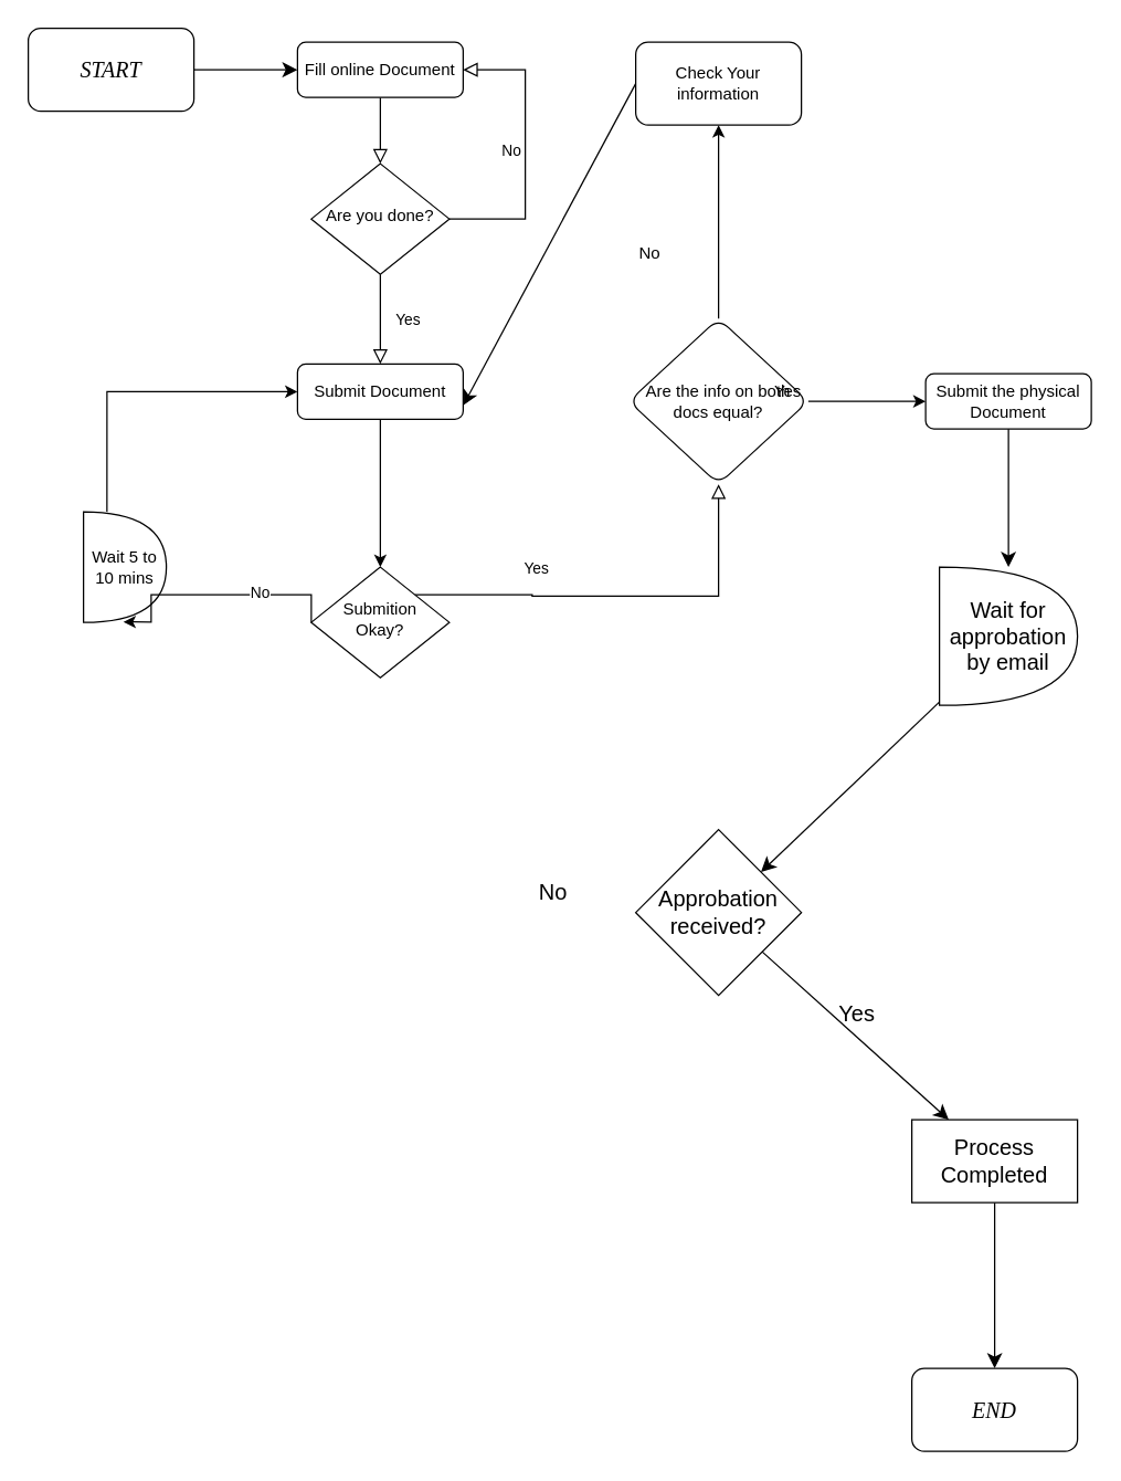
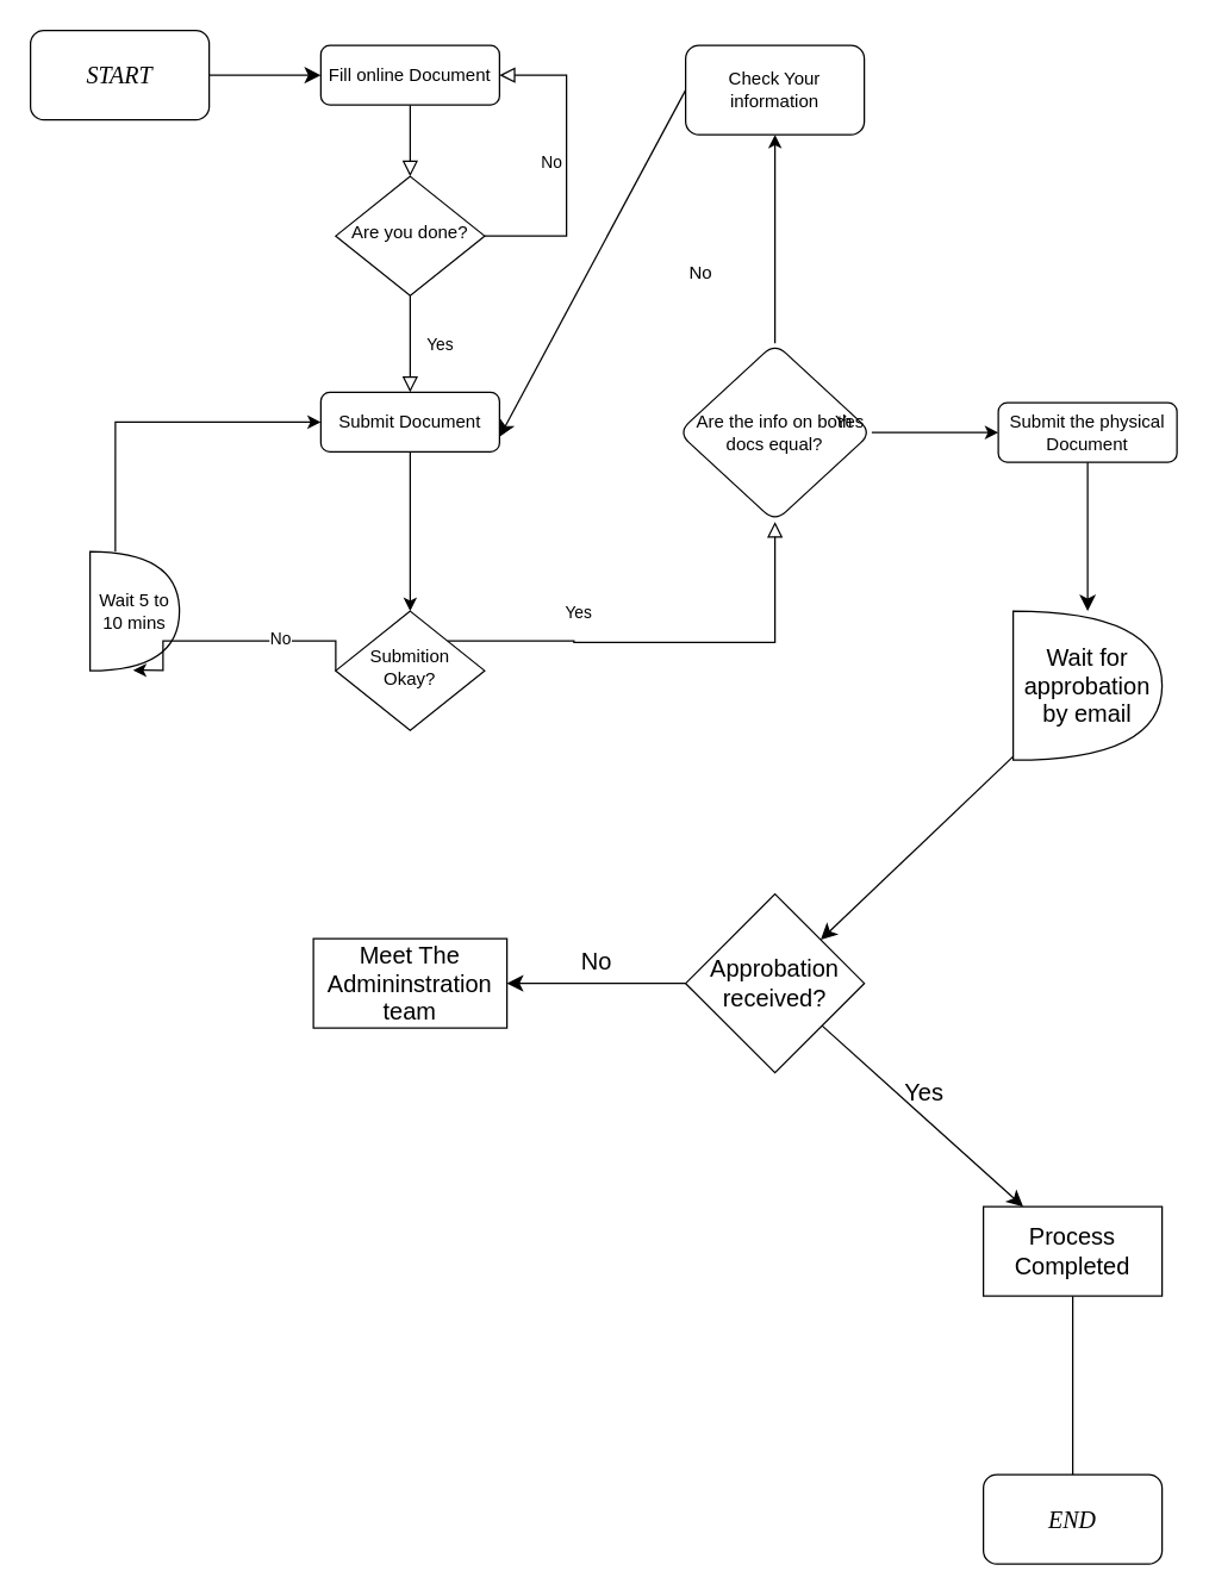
  <mxCell id="0" />
  <mxCell id="1" parent="0" />
  <mxCell id="2" value="" style="rounded=0;html=1;jettySize=auto;orthogonalLoop=1;fontSize=11;endArrow=block;endFill=0;endSize=8;strokeWidth=1;shadow=0;labelBackgroundColor=none;edgeStyle=orthogonalEdgeStyle;" parent="1" source="3" target="6" edge="1"><mxGeometry relative="1" as="geometry" /></mxCell>
  <mxCell id="3" value="Fill online Document" style="rounded=1;whiteSpace=wrap;html=1;fontSize=12;glass=0;strokeWidth=1;shadow=0;" parent="1" vertex="1"><mxGeometry x="215" y="30" width="120" height="40" as="geometry" /></mxCell>
  <mxCell id="4" value="Yes" style="rounded=0;html=1;jettySize=auto;orthogonalLoop=1;fontSize=11;endArrow=block;endFill=0;endSize=8;strokeWidth=1;shadow=0;labelBackgroundColor=none;edgeStyle=orthogonalEdgeStyle;entryX=0.5;entryY=0;entryDx=0;entryDy=0;" parent="1" source="6" target="11" edge="1"><mxGeometry y="20" relative="1" as="geometry"><mxPoint as="offset" /><Array as="points" /></mxGeometry></mxCell>
  <mxCell id="5" value="No" style="edgeStyle=orthogonalEdgeStyle;rounded=0;html=1;jettySize=auto;orthogonalLoop=1;fontSize=11;endArrow=block;endFill=0;endSize=8;strokeWidth=1;shadow=0;labelBackgroundColor=none;entryX=1;entryY=0.5;entryDx=0;entryDy=0;" parent="1" source="6" target="3" edge="1"><mxGeometry y="10" relative="1" as="geometry"><mxPoint as="offset" /><Array as="points"><mxPoint x="380" y="158" /><mxPoint x="380" y="50" /></Array></mxGeometry></mxCell>
  <mxCell id="6" value="Are you done?" style="rhombus;whiteSpace=wrap;html=1;shadow=0;fontFamily=Helvetica;fontSize=12;align=center;strokeWidth=1;spacing=6;spacingTop=-4;" parent="1" vertex="1"><mxGeometry x="225" y="118" width="100" height="80" as="geometry" /></mxCell>
  <mxCell id="7" value="Yes" style="rounded=0;html=1;jettySize=auto;orthogonalLoop=1;fontSize=11;endArrow=block;endFill=0;endSize=8;strokeWidth=1;shadow=0;labelBackgroundColor=none;edgeStyle=orthogonalEdgeStyle;entryX=0.5;entryY=1;entryDx=0;entryDy=0;entryPerimeter=0;" parent="1" source="8" target="18" edge="1"><mxGeometry x="-0.412" y="20" relative="1" as="geometry"><mxPoint as="offset" /><mxPoint x="480" y="430" as="targetPoint" /><Array as="points"><mxPoint x="385" y="430" /><mxPoint x="520" y="431" /></Array></mxGeometry></mxCell>
  <mxCell id="8" value="Submition Okay?" style="rhombus;whiteSpace=wrap;html=1;shadow=0;fontFamily=Helvetica;fontSize=12;align=center;strokeWidth=1;spacing=6;spacingTop=-4;" parent="1" vertex="1"><mxGeometry x="225" y="410" width="100" height="80" as="geometry" /></mxCell>
  <mxCell id="9" value="Submit the physical Document" style="rounded=1;whiteSpace=wrap;html=1;fontSize=12;glass=0;strokeWidth=1;shadow=0;" parent="1" vertex="1"><mxGeometry x="670" y="270" width="120" height="40" as="geometry" /></mxCell>
  <mxCell id="10" style="edgeStyle=orthogonalEdgeStyle;rounded=0;orthogonalLoop=1;jettySize=auto;html=1;exitX=0.5;exitY=1;exitDx=0;exitDy=0;entryX=0.5;entryY=0;entryDx=0;entryDy=0;" edge="1" parent="1" source="11" target="8"><mxGeometry relative="1" as="geometry" /></mxCell>
  <mxCell id="11" value="Submit Document" style="rounded=1;whiteSpace=wrap;html=1;fontSize=12;glass=0;strokeWidth=1;shadow=0;" vertex="1" parent="1"><mxGeometry x="215" y="263" width="120" height="40" as="geometry" /></mxCell>
  <mxCell id="12" value="Wait 5 to 10 mins" style="shape=or;whiteSpace=wrap;html=1;" vertex="1" parent="1"><mxGeometry x="60" y="370" width="60" height="80" as="geometry" /></mxCell>
  <mxCell id="13" style="edgeStyle=orthogonalEdgeStyle;rounded=0;orthogonalLoop=1;jettySize=auto;html=1;exitX=0;exitY=0.5;exitDx=0;exitDy=0;entryX=0.481;entryY=0.996;entryDx=0;entryDy=0;entryPerimeter=0;" edge="1" parent="1" source="8" target="12"><mxGeometry relative="1" as="geometry"><mxPoint x="80" y="391" as="targetPoint" /><Array as="points"><mxPoint x="109" y="430" /></Array></mxGeometry></mxCell>
  <mxCell id="14" value="No" style="edgeLabel;html=1;align=center;verticalAlign=middle;resizable=0;points=[];" vertex="1" connectable="0" parent="13"><mxGeometry x="-0.345" y="-2" relative="1" as="geometry"><mxPoint as="offset" /></mxGeometry></mxCell>
  <mxCell id="15" style="edgeStyle=orthogonalEdgeStyle;rounded=0;orthogonalLoop=1;jettySize=auto;html=1;exitX=0;exitY=0.5;exitDx=0;exitDy=0;entryX=0.283;entryY=0;entryDx=0;entryDy=0;entryPerimeter=0;startArrow=classic;startFill=1;endArrow=none;endFill=0;" edge="1" parent="1" source="11" target="12"><mxGeometry relative="1" as="geometry" /></mxCell>
  <mxCell id="16" value="" style="edgeStyle=orthogonalEdgeStyle;rounded=0;orthogonalLoop=1;jettySize=auto;html=1;" edge="1" parent="1" source="18"><mxGeometry relative="1" as="geometry"><mxPoint x="670" y="290" as="targetPoint" /></mxGeometry></mxCell>
  <mxCell id="17" value="" style="edgeStyle=orthogonalEdgeStyle;rounded=0;orthogonalLoop=1;jettySize=auto;html=1;" edge="1" parent="1" source="18" target="21"><mxGeometry relative="1" as="geometry" /></mxCell>
  <mxCell id="18" value="Are the info on both docs equal?" style="rhombus;whiteSpace=wrap;html=1;rounded=1;glass=0;strokeWidth=1;shadow=0;" vertex="1" parent="1"><mxGeometry x="455" y="230" width="130" height="120" as="geometry" /></mxCell>
  <mxCell id="19" value="Yes" style="text;html=1;align=center;verticalAlign=middle;resizable=0;points=[];autosize=1;strokeColor=none;fillColor=none;" vertex="1" parent="1"><mxGeometry x="550" y="268" width="40" height="30" as="geometry" /></mxCell>
  <mxCell id="20" style="edgeStyle=none;curved=1;rounded=0;orthogonalLoop=1;jettySize=auto;html=1;exitX=0;exitY=0.5;exitDx=0;exitDy=0;entryX=1;entryY=0.75;entryDx=0;entryDy=0;fontSize=12;startSize=8;endSize=8;" edge="1" parent="1" source="21" target="11"><mxGeometry relative="1" as="geometry" /></mxCell>
  <mxCell id="21" value="Check Your information" style="whiteSpace=wrap;html=1;rounded=1;glass=0;strokeWidth=1;shadow=0;" vertex="1" parent="1"><mxGeometry x="460" y="30" width="120" height="60" as="geometry" /></mxCell>
  <mxCell id="22" value="No" style="text;html=1;align=center;verticalAlign=middle;resizable=0;points=[];autosize=1;strokeColor=none;fillColor=none;" vertex="1" parent="1"><mxGeometry x="450" y="168" width="40" height="30" as="geometry" /></mxCell>
  <mxCell id="23" value="" style="edgeStyle=none;curved=1;rounded=0;orthogonalLoop=1;jettySize=auto;html=1;fontSize=12;startSize=8;endSize=8;" edge="1" parent="1" source="24" target="28"><mxGeometry relative="1" as="geometry" /></mxCell>
  <mxCell id="24" value="Wait for approbation by email" style="shape=or;whiteSpace=wrap;html=1;fontSize=16;" vertex="1" parent="1"><mxGeometry x="680" y="410" width="100" height="100" as="geometry" /></mxCell>
  <mxCell id="25" style="edgeStyle=none;curved=1;rounded=0;orthogonalLoop=1;jettySize=auto;html=1;exitX=0.5;exitY=1;exitDx=0;exitDy=0;fontSize=12;startSize=8;endSize=8;" edge="1" parent="1" source="9"><mxGeometry relative="1" as="geometry"><mxPoint x="730" y="410" as="targetPoint" /></mxGeometry></mxCell>
+ <mxCell id="26" value="" style="edgeStyle=none;curved=1;rounded=0;orthogonalLoop=1;jettySize=auto;html=1;fontSize=12;startSize=8;endSize=8;" edge="1" parent="1" source="28" target="29"><mxGeometry relative="1" as="geometry" /></mxCell>
  <mxCell id="27" value="" style="edgeStyle=none;curved=1;rounded=0;orthogonalLoop=1;jettySize=auto;html=1;fontSize=12;startSize=8;endSize=8;" edge="1" parent="1" source="28" target="32"><mxGeometry relative="1" as="geometry" /></mxCell>
  <mxCell id="28" value="Approbation received?" style="rhombus;whiteSpace=wrap;html=1;fontSize=16;" vertex="1" parent="1"><mxGeometry x="460" y="600" width="120" height="120" as="geometry" /></mxCell>
+ <mxCell id="29" value="Meet The Admininstration team" style="whiteSpace=wrap;html=1;fontSize=16;" vertex="1" parent="1"><mxGeometry x="210" y="630" width="130" height="60" as="geometry" /></mxCell>
  <mxCell id="30" value="No" style="text;html=1;align=center;verticalAlign=middle;resizable=0;points=[];autosize=1;strokeColor=none;fillColor=none;fontSize=16;" vertex="1" parent="1"><mxGeometry x="380" y="630" width="40" height="30" as="geometry" /></mxCell>
- <mxCell id="31" value="" style="edgeStyle=none;curved=1;rounded=0;orthogonalLoop=1;jettySize=auto;html=1;fontSize=12;startSize=8;endSize=8;" edge="1" parent="1" source="32" target="34"><mxGeometry relative="1" as="geometry" /></mxCell>
+ <mxCell id="31" value="" style="edgeStyle=none;curved=1;rounded=0;orthogonalLoop=1;jettySize=auto;html=1;fontSize=12;startSize=8;endSize=8;endArrow=none;" edge="1" parent="1" source="32" target="34"><mxGeometry relative="1" as="geometry" /></mxCell>
  <mxCell id="32" value="Process Completed" style="whiteSpace=wrap;html=1;fontSize=16;" vertex="1" parent="1"><mxGeometry x="660" y="810" width="120" height="60" as="geometry" /></mxCell>
  <mxCell id="33" value="Yes" style="text;html=1;align=center;verticalAlign=middle;resizable=0;points=[];autosize=1;strokeColor=none;fillColor=none;fontSize=16;" vertex="1" parent="1"><mxGeometry x="595" y="718" width="50" height="30" as="geometry" /></mxCell>
  <mxCell id="34" value="&lt;pre&gt;&lt;font face=&quot;Times New Roman&quot;&gt;&lt;i&gt;END&lt;/i&gt;&lt;/font&gt;&lt;/pre&gt;" style="whiteSpace=wrap;html=1;fontSize=16;rounded=1;" vertex="1" parent="1"><mxGeometry x="660" y="990" width="120" height="60" as="geometry" /></mxCell>
  <mxCell id="35" style="edgeStyle=none;curved=1;rounded=0;orthogonalLoop=1;jettySize=auto;html=1;exitX=1;exitY=0.5;exitDx=0;exitDy=0;entryX=0;entryY=0.5;entryDx=0;entryDy=0;fontSize=12;startSize=8;endSize=8;" edge="1" parent="1" source="36" target="3"><mxGeometry relative="1" as="geometry" /></mxCell>
  <mxCell id="36" value="&lt;pre&gt;&lt;font face=&quot;Times New Roman&quot;&gt;&lt;i&gt;START&lt;/i&gt;&lt;/font&gt;&lt;/pre&gt;" style="whiteSpace=wrap;html=1;fontSize=16;rounded=1;" vertex="1" parent="1"><mxGeometry y="20" width="120" height="60" as="geometry" x="20" /></mxCell>
